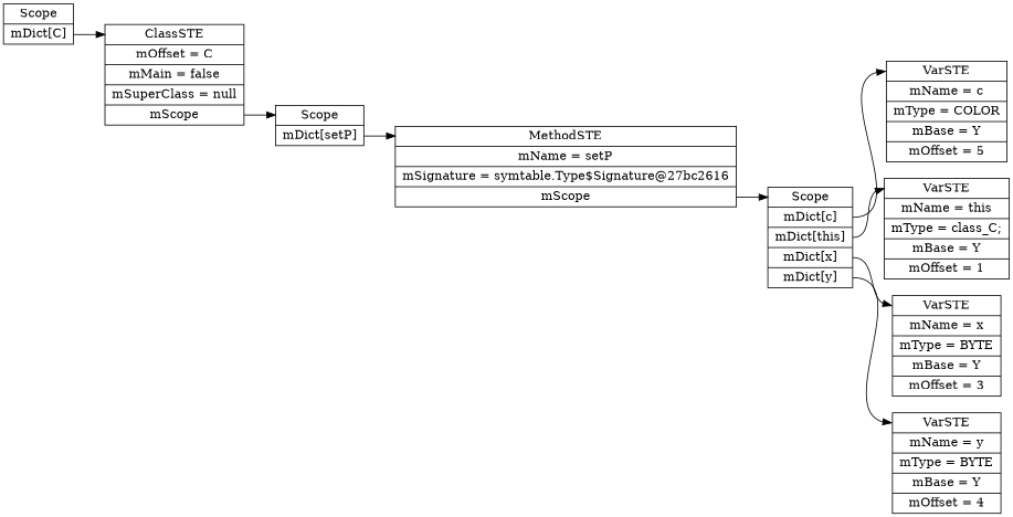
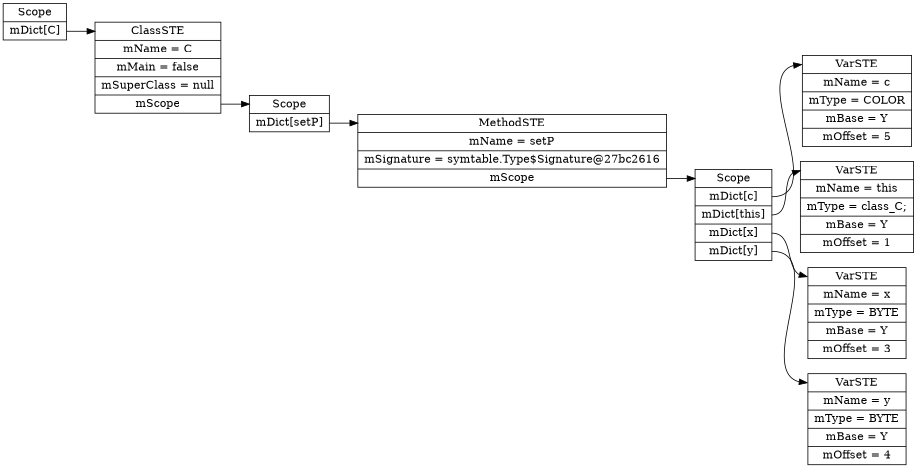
  digraph {
    rankdir=LR
    node [shape=record]
    edge [headport=f0 tailport=f1]
    n1 [label="<f0> Scope | <f1> mDict\[C\]"]
-   n2 [label=" <f0> ClassSTE | <f1> mOffset = C | <f2> mMain = false | <f3> mSuperClass = null | <f4> mScope"]
+   n2 [label=" <f0> ClassSTE | <f1> mName = C | <f2> mMain = false | <f3> mSuperClass = null | <f4> mScope"]
    n3 [label="<f0> Scope | <f1> mDict\[setP\]"]
    n4 [label=" <f0> MethodSTE | <f1> mName = setP | <f2> mSignature = symtable.Type$Signature@27bc2616 | <f3> mScope"]
    n5 [label="<f0> Scope | <f1> mDict\[c\] | <f2> mDict\[this\] | <f3> mDict\[x\] | <f4> mDict\[y\]"]
    n6 [label=" <f0> VarSTE | <f1> mName = c | <f2> mType = COLOR | <f3> mBase = Y | <f4> mOffset = 5"]
    n7 [label=" <f0> VarSTE | <f1> mName = this | <f2> mType = class_C; | <f3> mBase = Y | <f4> mOffset = 1"]
    n8 [label=" <f0> VarSTE | <f1> mName = x | <f2> mType = BYTE | <f3> mBase = Y | <f4> mOffset = 3"]
    n9 [label=" <f0> VarSTE | <f1> mName = y | <f2> mType = BYTE | <f3> mBase = Y | <f4> mOffset = 4"]
    n1 -> n2
    n2 -> n3 [tailport=f4]
    n3 -> n4
    n4 -> n5 [tailport=f3]
    n5 -> n6
    n5 -> n7 [tailport=f2]
    n5 -> n8 [tailport=f3]
    n5 -> n9 [tailport=f4]
  }
